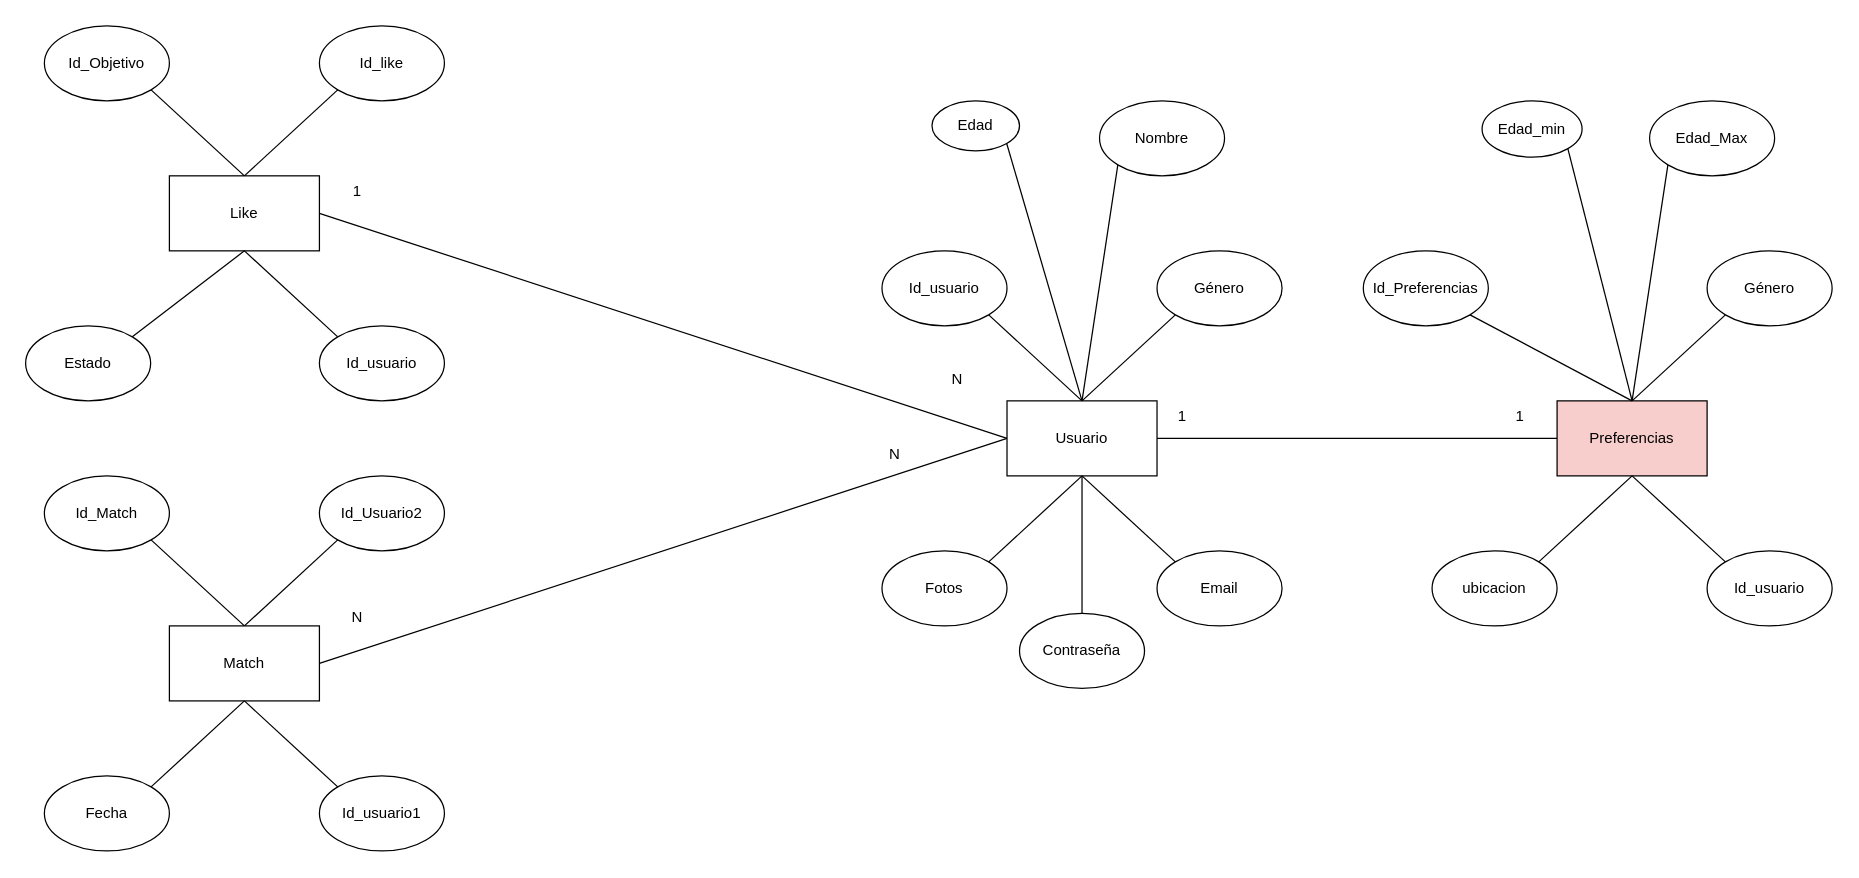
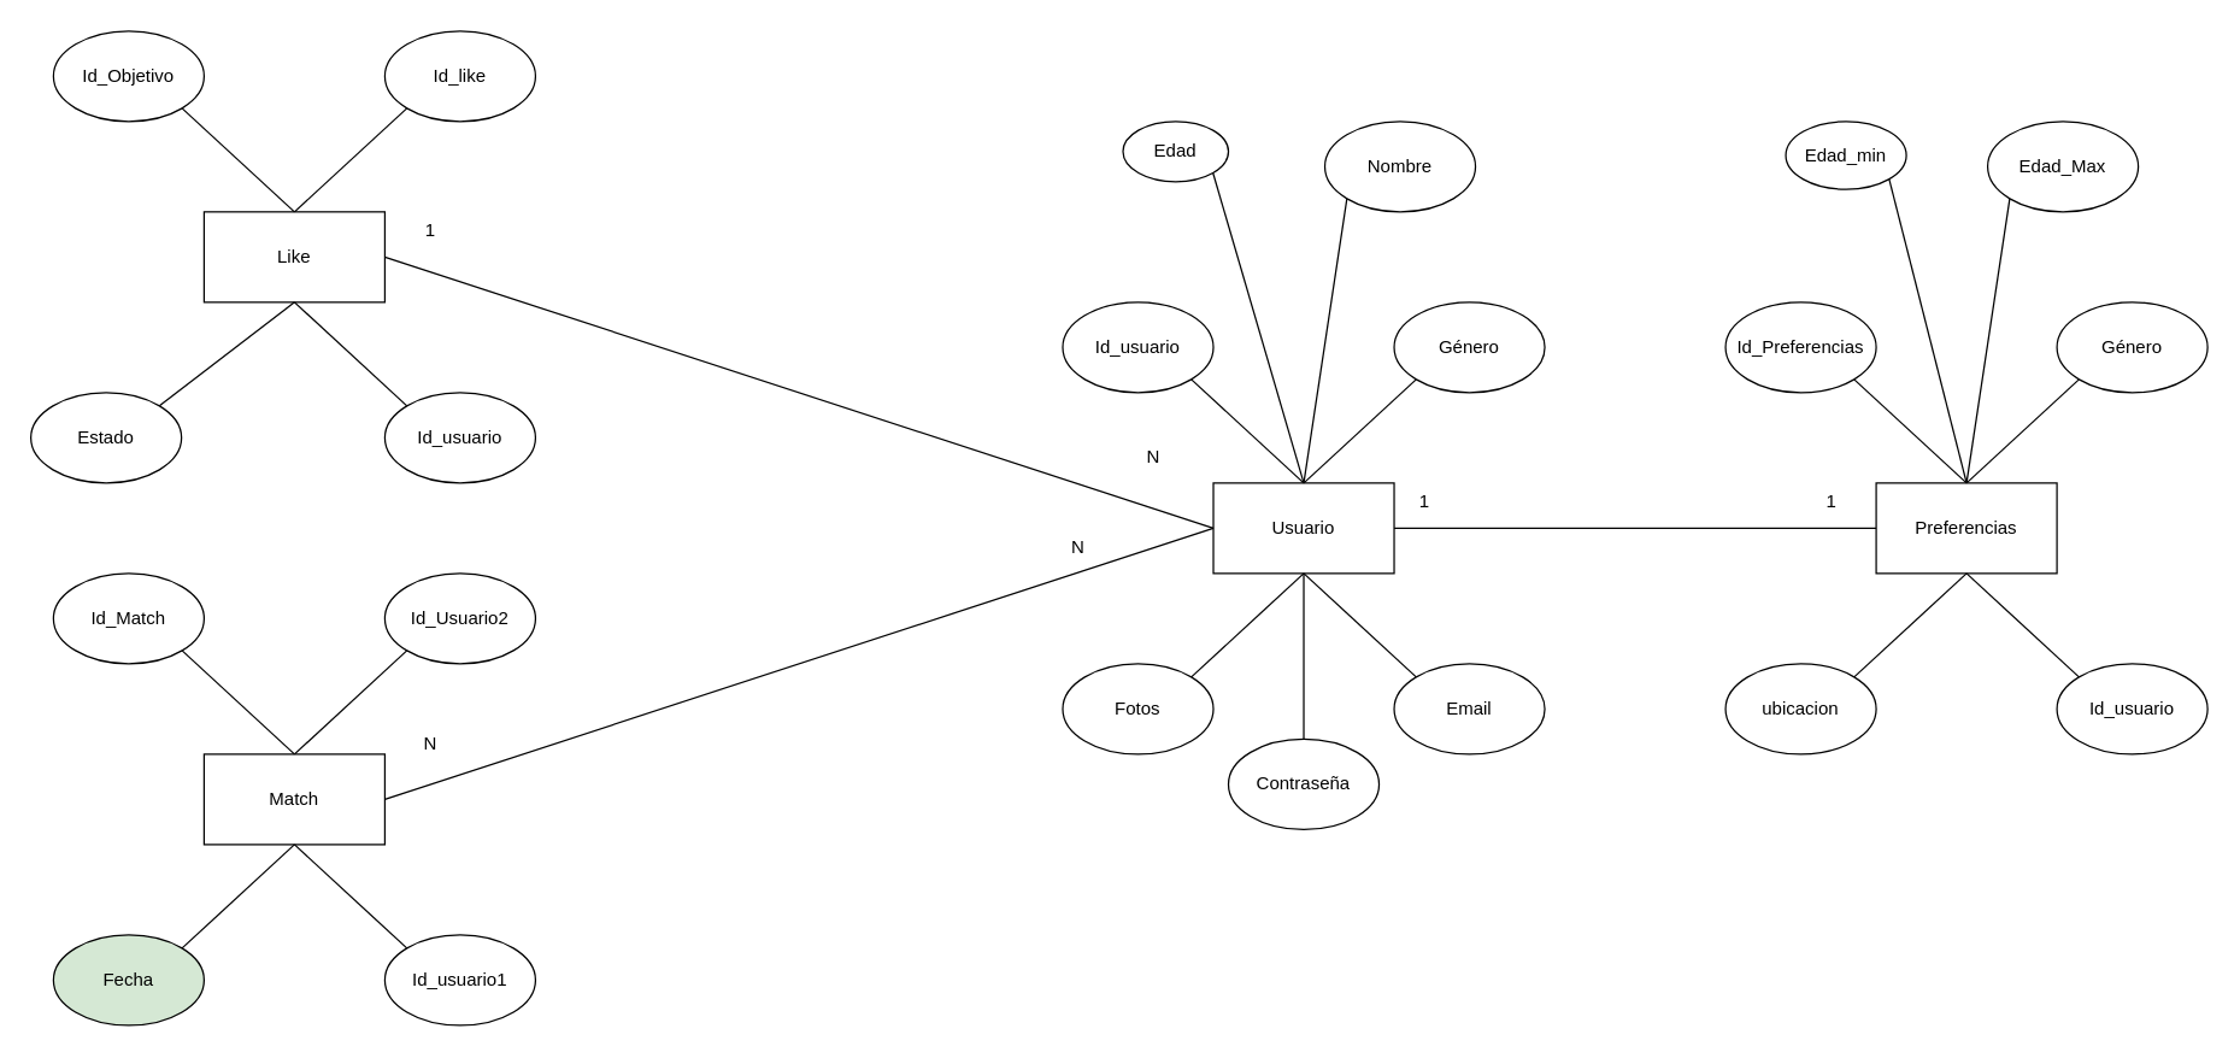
  <mxCell id="0" />
  <mxCell id="1" parent="0" />
  <mxCell id="2" style="edgeStyle=orthogonalEdgeStyle;rounded=0;orthogonalLoop=1;jettySize=auto;html=1;exitX=1;exitY=0.5;exitDx=0;exitDy=0;entryX=0;entryY=0.5;entryDx=0;entryDy=0;endArrow=none;endFill=0;" edge="1" parent="1" source="3" target="18"><mxGeometry relative="1" as="geometry" /></mxCell>
  <mxCell id="3" value="Usuario" style="rounded=0;whiteSpace=wrap;html=1;" vertex="1" parent="1"><mxGeometry x="805" y="320" width="120" height="60" as="geometry" /></mxCell>
  <mxCell id="4" style="rounded=0;orthogonalLoop=1;jettySize=auto;html=1;exitX=1;exitY=1;exitDx=0;exitDy=0;endArrow=none;endFill=0;" edge="1" parent="1" source="5"><mxGeometry relative="1" as="geometry"><mxPoint x="865" y="320" as="targetPoint" /></mxGeometry></mxCell>
  <mxCell id="5" value="Id_usuario" style="ellipse;whiteSpace=wrap;html=1;" vertex="1" parent="1"><mxGeometry x="705" y="200" width="100" height="60" as="geometry" /></mxCell>
  <mxCell id="6" style="rounded=0;orthogonalLoop=1;jettySize=auto;html=1;exitX=0;exitY=1;exitDx=0;exitDy=0;entryX=0.5;entryY=0;entryDx=0;entryDy=0;endArrow=none;endFill=0;" edge="1" parent="1" source="7" target="3"><mxGeometry relative="1" as="geometry" /></mxCell>
  <mxCell id="7" value="Género" style="ellipse;whiteSpace=wrap;html=1;" vertex="1" parent="1"><mxGeometry x="925" y="200" width="100" height="60" as="geometry" /></mxCell>
  <mxCell id="8" style="rounded=0;orthogonalLoop=1;jettySize=auto;html=1;exitX=1;exitY=1;exitDx=0;exitDy=0;entryX=0.5;entryY=0;entryDx=0;entryDy=0;endArrow=none;endFill=0;" edge="1" parent="1" source="9" target="3"><mxGeometry relative="1" as="geometry" /></mxCell>
  <mxCell id="9" value="Edad" style="ellipse;whiteSpace=wrap;html=1;" vertex="1" parent="1"><mxGeometry x="745" y="80" width="70" height="40" as="geometry" /></mxCell>
  <mxCell id="10" style="rounded=0;orthogonalLoop=1;jettySize=auto;html=1;exitX=0;exitY=1;exitDx=0;exitDy=0;endArrow=none;endFill=0;" edge="1" parent="1" source="11"><mxGeometry relative="1" as="geometry"><mxPoint x="865" y="320" as="targetPoint" /></mxGeometry></mxCell>
  <mxCell id="11" value="Nombre" style="ellipse;whiteSpace=wrap;html=1;" vertex="1" parent="1"><mxGeometry x="879" y="80" width="100" height="60" as="geometry" /></mxCell>
  <mxCell id="12" style="rounded=0;orthogonalLoop=1;jettySize=auto;html=1;exitX=0;exitY=0;exitDx=0;exitDy=0;entryX=0.5;entryY=1;entryDx=0;entryDy=0;endArrow=none;endFill=0;" edge="1" parent="1" source="13" target="3"><mxGeometry relative="1" as="geometry" /></mxCell>
  <mxCell id="13" value="Email" style="ellipse;whiteSpace=wrap;html=1;" vertex="1" parent="1"><mxGeometry x="925" y="440" width="100" height="60" as="geometry" /></mxCell>
  <mxCell id="14" style="rounded=0;orthogonalLoop=1;jettySize=auto;html=1;exitX=1;exitY=0;exitDx=0;exitDy=0;endArrow=none;endFill=0;" edge="1" parent="1" source="15"><mxGeometry relative="1" as="geometry"><mxPoint x="865" y="380" as="targetPoint" /></mxGeometry></mxCell>
  <mxCell id="15" value="Fotos" style="ellipse;whiteSpace=wrap;html=1;" vertex="1" parent="1"><mxGeometry x="705" y="440" width="100" height="60" as="geometry" /></mxCell>
  <mxCell id="16" style="rounded=0;orthogonalLoop=1;jettySize=auto;html=1;exitX=0.5;exitY=0;exitDx=0;exitDy=0;endArrow=none;endFill=0;" edge="1" parent="1" source="17"><mxGeometry relative="1" as="geometry"><mxPoint x="865" y="380" as="targetPoint" /></mxGeometry></mxCell>
  <mxCell id="17" value="Contraseña" style="ellipse;whiteSpace=wrap;html=1;" vertex="1" parent="1"><mxGeometry x="815" y="490" width="100" height="60" as="geometry" /></mxCell>
- <mxCell id="18" value="Preferencias" style="rounded=0;whiteSpace=wrap;html=1;fillColor=#f8cecc;" vertex="1" parent="1"><mxGeometry x="1245" y="320" width="120" height="60" as="geometry" /></mxCell>
+ <mxCell id="18" value="Preferencias" style="rounded=0;whiteSpace=wrap;html=1;" vertex="1" parent="1"><mxGeometry x="1245" y="320" width="120" height="60" as="geometry" /></mxCell>
  <mxCell id="19" style="rounded=0;orthogonalLoop=1;jettySize=auto;html=1;exitX=1;exitY=1;exitDx=0;exitDy=0;endArrow=none;endFill=0;" edge="1" parent="1" source="20"><mxGeometry relative="1" as="geometry"><mxPoint x="1305" y="320" as="targetPoint" /></mxGeometry></mxCell>
- <mxCell id="20" value="Id_Preferencias" style="ellipse;whiteSpace=wrap;html=1;" vertex="1" parent="1"><mxGeometry x="1090" y="200" width="100" height="60" as="geometry" /></mxCell>
+ <mxCell id="20" value="Id_Preferencias" style="ellipse;whiteSpace=wrap;html=1;" vertex="1" parent="1"><mxGeometry x="1145" y="200" width="100" height="60" as="geometry" /></mxCell>
  <mxCell id="21" style="rounded=0;orthogonalLoop=1;jettySize=auto;html=1;exitX=0;exitY=1;exitDx=0;exitDy=0;entryX=0.5;entryY=0;entryDx=0;entryDy=0;endArrow=none;endFill=0;" edge="1" parent="1" source="22" target="18"><mxGeometry relative="1" as="geometry" /></mxCell>
  <mxCell id="22" value="Género" style="ellipse;whiteSpace=wrap;html=1;" vertex="1" parent="1"><mxGeometry x="1365" y="200" width="100" height="60" as="geometry" /></mxCell>
  <mxCell id="23" style="rounded=0;orthogonalLoop=1;jettySize=auto;html=1;exitX=1;exitY=1;exitDx=0;exitDy=0;entryX=0.5;entryY=0;entryDx=0;entryDy=0;endArrow=none;endFill=0;" edge="1" parent="1" source="24" target="18"><mxGeometry relative="1" as="geometry" /></mxCell>
  <mxCell id="24" value="Edad_min" style="ellipse;whiteSpace=wrap;html=1;" vertex="1" parent="1"><mxGeometry x="1185" y="80" width="80" height="45" as="geometry" /></mxCell>
  <mxCell id="25" style="rounded=0;orthogonalLoop=1;jettySize=auto;html=1;exitX=0;exitY=1;exitDx=0;exitDy=0;endArrow=none;endFill=0;" edge="1" parent="1" source="26"><mxGeometry relative="1" as="geometry"><mxPoint x="1305" y="320" as="targetPoint" /></mxGeometry></mxCell>
  <mxCell id="26" value="Edad_Max" style="ellipse;whiteSpace=wrap;html=1;" vertex="1" parent="1"><mxGeometry x="1319" y="80" width="100" height="60" as="geometry" /></mxCell>
  <mxCell id="27" style="rounded=0;orthogonalLoop=1;jettySize=auto;html=1;exitX=1;exitY=0;exitDx=0;exitDy=0;endArrow=none;endFill=0;" edge="1" parent="1" source="28"><mxGeometry relative="1" as="geometry"><mxPoint x="1305" y="380" as="targetPoint" /></mxGeometry></mxCell>
  <mxCell id="28" value="ubicacion" style="ellipse;whiteSpace=wrap;html=1;" vertex="1" parent="1"><mxGeometry x="1145" y="440" width="100" height="60" as="geometry" /></mxCell>
  <mxCell id="29" style="rounded=0;orthogonalLoop=1;jettySize=auto;html=1;exitX=0;exitY=0;exitDx=0;exitDy=0;entryX=0.5;entryY=1;entryDx=0;entryDy=0;endArrow=none;endFill=0;" edge="1" parent="1" source="30" target="18"><mxGeometry relative="1" as="geometry" /></mxCell>
  <mxCell id="30" value="Id_usuario" style="ellipse;whiteSpace=wrap;html=1;" vertex="1" parent="1"><mxGeometry x="1365" y="440" width="100" height="60" as="geometry" /></mxCell>
  <mxCell id="31" value="1" style="text;html=1;align=center;verticalAlign=middle;resizable=0;points=[];autosize=1;strokeColor=none;fillColor=none;" vertex="1" parent="1"><mxGeometry x="930" y="318" width="30" height="30" as="geometry" /></mxCell>
  <mxCell id="32" value="1" style="text;html=1;align=center;verticalAlign=middle;resizable=0;points=[];autosize=1;strokeColor=none;fillColor=none;" vertex="1" parent="1"><mxGeometry x="1200" y="318" width="30" height="30" as="geometry" /></mxCell>
  <mxCell id="33" style="rounded=0;orthogonalLoop=1;jettySize=auto;html=1;exitX=1;exitY=0.5;exitDx=0;exitDy=0;entryX=0;entryY=0.5;entryDx=0;entryDy=0;endArrow=none;endFill=0;" edge="1" parent="1" source="34" target="3"><mxGeometry relative="1" as="geometry" /></mxCell>
  <mxCell id="34" value="Like" style="rounded=0;whiteSpace=wrap;html=1;" vertex="1" parent="1"><mxGeometry x="135" y="140" width="120" height="60" as="geometry" /></mxCell>
  <mxCell id="35" style="rounded=0;orthogonalLoop=1;jettySize=auto;html=1;exitX=1;exitY=1;exitDx=0;exitDy=0;endArrow=none;endFill=0;" edge="1" parent="1" source="36"><mxGeometry relative="1" as="geometry"><mxPoint x="195" y="140" as="targetPoint" /></mxGeometry></mxCell>
  <mxCell id="36" value="Id_Objetivo" style="ellipse;whiteSpace=wrap;html=1;" vertex="1" parent="1"><mxGeometry x="35" y="20" width="100" height="60" as="geometry" /></mxCell>
  <mxCell id="37" style="rounded=0;orthogonalLoop=1;jettySize=auto;html=1;exitX=0;exitY=1;exitDx=0;exitDy=0;endArrow=none;endFill=0;" edge="1" parent="1" source="38"><mxGeometry relative="1" as="geometry"><mxPoint x="195" y="140" as="targetPoint" /></mxGeometry></mxCell>
  <mxCell id="38" value="Id_like" style="ellipse;whiteSpace=wrap;html=1;" vertex="1" parent="1"><mxGeometry x="255" y="20" width="100" height="60" as="geometry" /></mxCell>
  <mxCell id="39" style="rounded=0;orthogonalLoop=1;jettySize=auto;html=1;exitX=1;exitY=0;exitDx=0;exitDy=0;endArrow=none;endFill=0;" edge="1" parent="1" source="40"><mxGeometry relative="1" as="geometry"><mxPoint x="195" y="200" as="targetPoint" /></mxGeometry></mxCell>
  <mxCell id="40" value="Estado" style="ellipse;whiteSpace=wrap;html=1;" vertex="1" parent="1"><mxGeometry x="20" y="260" width="100" height="60" as="geometry" /></mxCell>
  <mxCell id="41" style="rounded=0;orthogonalLoop=1;jettySize=auto;html=1;exitX=0;exitY=0;exitDx=0;exitDy=0;entryX=0.5;entryY=1;entryDx=0;entryDy=0;endArrow=none;endFill=0;" edge="1" parent="1" source="42" target="34"><mxGeometry relative="1" as="geometry" /></mxCell>
  <mxCell id="42" value="Id_usuario" style="ellipse;whiteSpace=wrap;html=1;" vertex="1" parent="1"><mxGeometry x="255" y="260" width="100" height="60" as="geometry" /></mxCell>
  <mxCell id="43" style="rounded=0;orthogonalLoop=1;jettySize=auto;html=1;exitX=1;exitY=0.5;exitDx=0;exitDy=0;entryX=0;entryY=0.5;entryDx=0;entryDy=0;endArrow=none;endFill=0;" edge="1" parent="1" source="44" target="3"><mxGeometry relative="1" as="geometry" /></mxCell>
  <mxCell id="44" value="Match" style="rounded=0;whiteSpace=wrap;html=1;" vertex="1" parent="1"><mxGeometry x="135" y="500" width="120" height="60" as="geometry" /></mxCell>
  <mxCell id="45" style="rounded=0;orthogonalLoop=1;jettySize=auto;html=1;exitX=1;exitY=1;exitDx=0;exitDy=0;endArrow=none;endFill=0;" edge="1" parent="1" source="46"><mxGeometry relative="1" as="geometry"><mxPoint x="195" y="500" as="targetPoint" /></mxGeometry></mxCell>
  <mxCell id="46" value="Id_Match" style="ellipse;whiteSpace=wrap;html=1;" vertex="1" parent="1"><mxGeometry x="35" y="380" width="100" height="60" as="geometry" /></mxCell>
  <mxCell id="47" style="rounded=0;orthogonalLoop=1;jettySize=auto;html=1;exitX=0;exitY=1;exitDx=0;exitDy=0;endArrow=none;endFill=0;" edge="1" parent="1" source="48"><mxGeometry relative="1" as="geometry"><mxPoint x="195" y="500" as="targetPoint" /></mxGeometry></mxCell>
  <mxCell id="48" value="Id_Usuario2" style="ellipse;whiteSpace=wrap;html=1;" vertex="1" parent="1"><mxGeometry x="255" y="380" width="100" height="60" as="geometry" /></mxCell>
  <mxCell id="49" style="rounded=0;orthogonalLoop=1;jettySize=auto;html=1;exitX=1;exitY=0;exitDx=0;exitDy=0;endArrow=none;endFill=0;" edge="1" parent="1" source="50"><mxGeometry relative="1" as="geometry"><mxPoint x="195" y="560" as="targetPoint" /></mxGeometry></mxCell>
- <mxCell id="50" value="Fecha" style="ellipse;whiteSpace=wrap;html=1;" vertex="1" parent="1"><mxGeometry x="35" y="620" width="100" height="60" as="geometry" /></mxCell>
+ <mxCell id="50" value="Fecha" style="ellipse;whiteSpace=wrap;html=1;fillColor=#d5e8d4;" vertex="1" parent="1"><mxGeometry x="35" y="620" width="100" height="60" as="geometry" /></mxCell>
  <mxCell id="51" style="rounded=0;orthogonalLoop=1;jettySize=auto;html=1;exitX=0;exitY=0;exitDx=0;exitDy=0;entryX=0.5;entryY=1;entryDx=0;entryDy=0;endArrow=none;endFill=0;" edge="1" parent="1" source="52" target="44"><mxGeometry relative="1" as="geometry" /></mxCell>
  <mxCell id="52" value="Id_usuario1" style="ellipse;whiteSpace=wrap;html=1;" vertex="1" parent="1"><mxGeometry x="255" y="620" width="100" height="60" as="geometry" /></mxCell>
  <mxCell id="53" value="1" style="text;html=1;align=center;verticalAlign=middle;resizable=0;points=[];autosize=1;strokeColor=none;fillColor=none;" vertex="1" parent="1"><mxGeometry x="270" y="138" width="30" height="30" as="geometry" /></mxCell>
  <mxCell id="54" value="N" style="text;html=1;align=center;verticalAlign=middle;resizable=0;points=[];autosize=1;strokeColor=none;fillColor=none;" vertex="1" parent="1"><mxGeometry x="750" y="288" width="30" height="30" as="geometry" /></mxCell>
  <mxCell id="55" value="N" style="text;html=1;align=center;verticalAlign=middle;resizable=0;points=[];autosize=1;strokeColor=none;fillColor=none;" vertex="1" parent="1"><mxGeometry x="270" y="478" width="30" height="30" as="geometry" /></mxCell>
  <mxCell id="56" value="N" style="text;html=1;align=center;verticalAlign=middle;resizable=0;points=[];autosize=1;strokeColor=none;fillColor=none;" vertex="1" parent="1"><mxGeometry x="700" y="348" width="30" height="30" as="geometry" /></mxCell>
